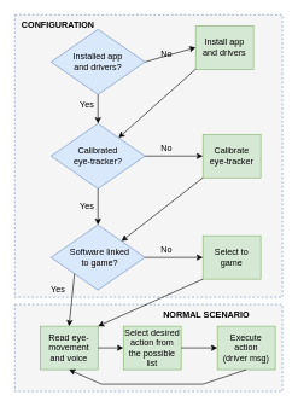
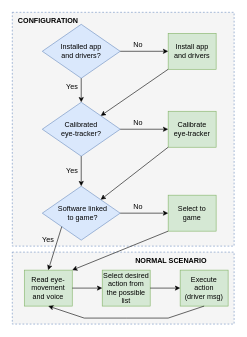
  <mxCell id="0" />
  <mxCell id="1" parent="0" />
  <mxCell id="2" value="" style="rounded=0;whiteSpace=wrap;html=1;dashed=1;fillColor=#F5F5F5;strokeColor=#6c8ebf;" vertex="1" parent="1"><mxGeometry x="20" y="420" width="370" height="120" as="geometry" /></mxCell>
  <mxCell id="3" value="" style="rounded=0;whiteSpace=wrap;html=1;dashed=1;fillColor=#F5F5F5;strokeColor=#6c8ebf;" vertex="1" parent="1"><mxGeometry x="20" y="20" width="370" height="390" as="geometry" /></mxCell>
  <mxCell id="4" value="" style="rhombus;whiteSpace=wrap;html=1;fillColor=#dae8fc;strokeColor=#6c8ebf;" vertex="1" parent="1"><mxGeometry x="70" y="40" width="130" height="90" as="geometry" /></mxCell>
  <mxCell id="5" value="Installed app and drivers?" style="text;html=1;strokeColor=none;fillColor=none;align=center;verticalAlign=middle;whiteSpace=wrap;rounded=0;" vertex="1" parent="1"><mxGeometry x="95" y="70" width="80" height="30" as="geometry" /></mxCell>
- <mxCell id="6" value="Install app and drivers" style="rounded=0;whiteSpace=wrap;html=1;fillColor=#d5e8d4;strokeColor=#82b366;" vertex="1" parent="1"><mxGeometry x="270" y="35" width="80" height="60" as="geometry" /></mxCell>
+ <mxCell id="6" value="Install app and drivers" style="rounded=0;whiteSpace=wrap;html=1;fillColor=#d5e8d4;strokeColor=#82b366;" vertex="1" parent="1"><mxGeometry x="280" y="55" width="80" height="60" as="geometry" /></mxCell>
  <mxCell id="7" value="" style="rhombus;whiteSpace=wrap;html=1;fillColor=#dae8fc;strokeColor=#6c8ebf;" vertex="1" parent="1"><mxGeometry x="70" y="170" width="130" height="90" as="geometry" /></mxCell>
  <mxCell id="8" value="Calibrated eye-tracker?" style="text;html=1;strokeColor=none;fillColor=none;align=center;verticalAlign=middle;whiteSpace=wrap;rounded=0;" vertex="1" parent="1"><mxGeometry x="95" y="200" width="80" height="30" as="geometry" /></mxCell>
  <mxCell id="9" value="Calibrate&lt;br&gt;eye-tracker" style="rounded=0;whiteSpace=wrap;html=1;fillColor=#d5e8d4;strokeColor=#82b366;" vertex="1" parent="1"><mxGeometry x="280" y="185" width="80" height="60" as="geometry" /></mxCell>
  <mxCell id="10" value="" style="rhombus;whiteSpace=wrap;html=1;fillColor=#dae8fc;strokeColor=#6c8ebf;" vertex="1" parent="1"><mxGeometry x="70" y="310" width="130" height="90" as="geometry" /></mxCell>
  <mxCell id="11" value="Software linked to game?" style="text;html=1;strokeColor=none;fillColor=none;align=center;verticalAlign=middle;whiteSpace=wrap;rounded=0;" vertex="1" parent="1"><mxGeometry x="95" y="340" width="85" height="30" as="geometry" /></mxCell>
  <mxCell id="12" value="Select to game" style="rounded=0;whiteSpace=wrap;html=1;fillColor=#d5e8d4;strokeColor=#82b366;" vertex="1" parent="1"><mxGeometry x="280" y="325" width="80" height="60" as="geometry" /></mxCell>
  <mxCell id="13" value="Select desired action from the possible list" style="rounded=0;whiteSpace=wrap;html=1;fillColor=#d5e8d4;strokeColor=#82b366;" vertex="1" parent="1"><mxGeometry x="170" y="450" width="80" height="60" as="geometry" /></mxCell>
  <mxCell id="14" value="Execute action&lt;br&gt;(driver msg)" style="rounded=0;whiteSpace=wrap;html=1;fillColor=#d5e8d4;strokeColor=#82b366;" vertex="1" parent="1"><mxGeometry x="300" y="450" width="80" height="60" as="geometry" /></mxCell>
- <mxCell id="15" value="Read eye-movement and voice" style="rounded=0;whiteSpace=wrap;html=1;fillColor=#d5e8d4;strokeColor=#82b366;" vertex="1" parent="1"><mxGeometry x="55" y="450" width="80" height="60" as="geometry" /></mxCell>
+ <mxCell id="15" value="Read eye-movement and voice" style="rounded=0;whiteSpace=wrap;html=1;fillColor=#d5e8d4;strokeColor=#82b366;" vertex="1" parent="1"><mxGeometry x="40" y="450" width="80" height="60" as="geometry" /></mxCell>
  <mxCell id="16" value="" style="endArrow=classic;html=1;rounded=0;exitX=0.5;exitY=1;exitDx=0;exitDy=0;entryX=0.5;entryY=0;entryDx=0;entryDy=0;" edge="1" parent="1" source="4" target="7"><mxGeometry width="50" height="50" relative="1" as="geometry"><mxPoint x="250" y="290" as="sourcePoint" /><mxPoint x="300" y="240" as="targetPoint" /></mxGeometry></mxCell>
  <mxCell id="17" value="" style="endArrow=classic;html=1;rounded=0;exitX=1;exitY=0.5;exitDx=0;exitDy=0;entryX=0;entryY=0.5;entryDx=0;entryDy=0;" edge="1" parent="1" source="4" target="6"><mxGeometry width="50" height="50" relative="1" as="geometry"><mxPoint x="250" y="290" as="sourcePoint" /><mxPoint x="300" y="240" as="targetPoint" /></mxGeometry></mxCell>
  <mxCell id="18" value="" style="endArrow=classic;html=1;rounded=0;exitX=0;exitY=1;exitDx=0;exitDy=0;" edge="1" parent="1" source="6" target="7"><mxGeometry width="50" height="50" relative="1" as="geometry"><mxPoint x="250" y="290" as="sourcePoint" /><mxPoint x="300" y="240" as="targetPoint" /></mxGeometry></mxCell>
  <mxCell id="19" value="" style="endArrow=classic;html=1;rounded=0;exitX=1;exitY=0.5;exitDx=0;exitDy=0;entryX=0;entryY=0.5;entryDx=0;entryDy=0;" edge="1" parent="1" source="7" target="9"><mxGeometry width="50" height="50" relative="1" as="geometry"><mxPoint x="250" y="290" as="sourcePoint" /><mxPoint x="300" y="240" as="targetPoint" /></mxGeometry></mxCell>
  <mxCell id="20" value="" style="endArrow=classic;html=1;rounded=0;exitX=0.5;exitY=1;exitDx=0;exitDy=0;entryX=0.5;entryY=0;entryDx=0;entryDy=0;" edge="1" parent="1" source="7" target="10"><mxGeometry width="50" height="50" relative="1" as="geometry"><mxPoint x="250" y="290" as="sourcePoint" /><mxPoint x="300" y="240" as="targetPoint" /></mxGeometry></mxCell>
  <mxCell id="21" value="" style="endArrow=classic;html=1;rounded=0;exitX=0;exitY=1;exitDx=0;exitDy=0;entryX=1;entryY=0;entryDx=0;entryDy=0;" edge="1" parent="1" source="9" target="10"><mxGeometry width="50" height="50" relative="1" as="geometry"><mxPoint x="250" y="290" as="sourcePoint" /><mxPoint x="300" y="240" as="targetPoint" /></mxGeometry></mxCell>
  <mxCell id="22" value="" style="endArrow=classic;html=1;rounded=0;exitX=1;exitY=0.5;exitDx=0;exitDy=0;entryX=0;entryY=0.5;entryDx=0;entryDy=0;" edge="1" parent="1" source="10" target="12"><mxGeometry width="50" height="50" relative="1" as="geometry"><mxPoint x="250" y="290" as="sourcePoint" /><mxPoint x="300" y="240" as="targetPoint" /></mxGeometry></mxCell>
  <mxCell id="23" value="" style="endArrow=classic;html=1;rounded=0;exitX=0;exitY=1;exitDx=0;exitDy=0;entryX=0.5;entryY=0;entryDx=0;entryDy=0;" edge="1" parent="1" source="10" target="15"><mxGeometry width="50" height="50" relative="1" as="geometry"><mxPoint x="250" y="290" as="sourcePoint" /><mxPoint x="300" y="240" as="targetPoint" /></mxGeometry></mxCell>
  <mxCell id="24" value="" style="endArrow=classic;html=1;rounded=0;exitX=0;exitY=1;exitDx=0;exitDy=0;entryX=1;entryY=0;entryDx=0;entryDy=0;" edge="1" parent="1" source="12" target="15"><mxGeometry width="50" height="50" relative="1" as="geometry"><mxPoint x="250" y="290" as="sourcePoint" /><mxPoint x="300" y="240" as="targetPoint" /></mxGeometry></mxCell>
  <mxCell id="25" value="" style="endArrow=classic;html=1;rounded=0;exitX=1;exitY=0.5;exitDx=0;exitDy=0;entryX=0;entryY=0.5;entryDx=0;entryDy=0;" edge="1" parent="1" source="15" target="13"><mxGeometry width="50" height="50" relative="1" as="geometry"><mxPoint x="240" y="300" as="sourcePoint" /><mxPoint x="290" y="250" as="targetPoint" /></mxGeometry></mxCell>
  <mxCell id="26" value="" style="endArrow=classic;html=1;rounded=0;exitX=1;exitY=0.5;exitDx=0;exitDy=0;entryX=0;entryY=0.5;entryDx=0;entryDy=0;" edge="1" parent="1" source="13" target="14"><mxGeometry width="50" height="50" relative="1" as="geometry"><mxPoint x="240" y="300" as="sourcePoint" /><mxPoint x="290" y="250" as="targetPoint" /></mxGeometry></mxCell>
  <mxCell id="27" value="" style="endArrow=classic;html=1;rounded=0;entryX=0.5;entryY=1;entryDx=0;entryDy=0;exitX=0.5;exitY=1;exitDx=0;exitDy=0;" edge="1" parent="1" source="14" target="15"><mxGeometry width="50" height="50" relative="1" as="geometry"><mxPoint x="240" y="370" as="sourcePoint" /><mxPoint x="290" y="320" as="targetPoint" /><Array as="points"><mxPoint x="280" y="530" /><mxPoint x="210" y="530" /><mxPoint x="140" y="530" /></Array></mxGeometry></mxCell>
  <mxCell id="28" value="&lt;b&gt;CONFIGURATION&lt;/b&gt;" style="text;html=1;strokeColor=none;fillColor=none;align=center;verticalAlign=middle;whiteSpace=wrap;rounded=0;" vertex="1" parent="1"><mxGeometry x="50" y="20" width="60" height="30" as="geometry" /></mxCell>
  <mxCell id="29" value="&lt;b&gt;NORMAL SCENARIO&lt;/b&gt;" style="text;html=1;strokeColor=none;fillColor=none;align=center;verticalAlign=middle;whiteSpace=wrap;rounded=0;" vertex="1" parent="1"><mxGeometry x="220" y="420" width="130" height="30" as="geometry" /></mxCell>
  <mxCell id="30" value="No" style="text;html=1;strokeColor=none;fillColor=none;align=center;verticalAlign=middle;whiteSpace=wrap;rounded=0;dashed=1;" vertex="1" parent="1"><mxGeometry x="200" y="60" width="60" height="30" as="geometry" /></mxCell>
  <mxCell id="31" value="No" style="text;html=1;strokeColor=none;fillColor=none;align=center;verticalAlign=middle;whiteSpace=wrap;rounded=0;dashed=1;" vertex="1" parent="1"><mxGeometry x="200" y="190" width="60" height="30" as="geometry" /></mxCell>
  <mxCell id="32" value="No" style="text;html=1;strokeColor=none;fillColor=none;align=center;verticalAlign=middle;whiteSpace=wrap;rounded=0;dashed=1;" vertex="1" parent="1"><mxGeometry x="200" y="330" width="60" height="30" as="geometry" /></mxCell>
  <mxCell id="33" value="Yes" style="text;html=1;strokeColor=none;fillColor=none;align=center;verticalAlign=middle;whiteSpace=wrap;rounded=0;dashed=1;" vertex="1" parent="1"><mxGeometry x="90" y="130" width="60" height="30" as="geometry" /></mxCell>
  <mxCell id="34" value="Yes" style="text;html=1;strokeColor=none;fillColor=none;align=center;verticalAlign=middle;whiteSpace=wrap;rounded=0;dashed=1;" vertex="1" parent="1"><mxGeometry x="90" y="270" width="60" height="30" as="geometry" /></mxCell>
  <mxCell id="35" value="Yes" style="text;html=1;strokeColor=none;fillColor=none;align=center;verticalAlign=middle;whiteSpace=wrap;rounded=0;dashed=1;" vertex="1" parent="1"><mxGeometry x="50" y="385" width="60" height="30" as="geometry" /></mxCell>
